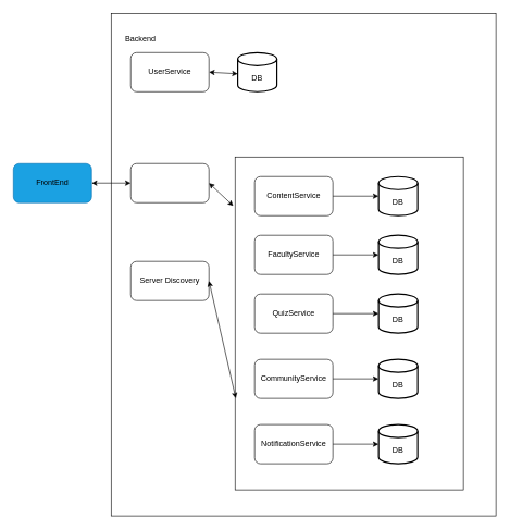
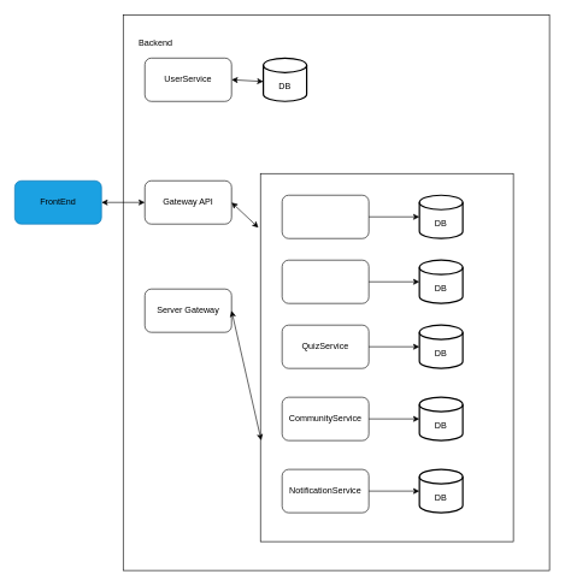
  <mxCell id="0" />
  <mxCell id="1" parent="0" />
  <mxCell id="2" value="" style="rounded=0;whiteSpace=wrap;html=1;" vertex="1" parent="1"><mxGeometry x="170" y="20" width="590" height="770" as="geometry" /></mxCell>
  <mxCell id="3" value="" style="group" vertex="1" connectable="0" parent="1"><mxGeometry x="20" y="240" width="120" height="80" as="geometry" /></mxCell>
  <mxCell id="4" value="" style="rounded=1;whiteSpace=wrap;html=1;fillColor=#1ba1e2;fontColor=#ffffff;strokeColor=#006EAF;" vertex="1" parent="3"><mxGeometry y="10" width="120" height="60" as="geometry" /></mxCell>
  <mxCell id="5" value="FrontEnd" style="text;html=1;align=center;verticalAlign=middle;whiteSpace=wrap;rounded=0;" vertex="1" parent="3"><mxGeometry x="5" width="110" height="80" as="geometry" /></mxCell>
  <mxCell id="6" value="" style="endArrow=classic;startArrow=classic;html=1;rounded=0;exitX=1;exitY=0.5;exitDx=0;exitDy=0;entryX=0;entryY=0.5;entryDx=0;entryDy=0;" edge="1" parent="1" source="4" target="8"><mxGeometry width="50" height="50" relative="1" as="geometry"><mxPoint x="400" y="340" as="sourcePoint" /><mxPoint x="450" y="290" as="targetPoint" /></mxGeometry></mxCell>
  <mxCell id="7" value="Backend" style="text;html=1;align=center;verticalAlign=middle;whiteSpace=wrap;rounded=0;" vertex="1" parent="1"><mxGeometry x="180" y="30" width="70" height="60" as="geometry" /></mxCell>
  <mxCell id="8" value="" style="rounded=1;whiteSpace=wrap;html=1;" vertex="1" parent="1"><mxGeometry x="200" y="250" width="120" height="60" as="geometry" /></mxCell>
+ <mxCell id="9" value="Gateway API" style="text;html=1;align=center;verticalAlign=middle;whiteSpace=wrap;rounded=0;" vertex="1" parent="1"><mxGeometry x="215" y="250" width="90" height="60" as="geometry" /></mxCell>
  <mxCell id="10" value="" style="group" vertex="1" connectable="0" parent="1"><mxGeometry x="364" y="80" width="60" height="60" as="geometry" /></mxCell>
  <mxCell id="11" value="" style="strokeWidth=2;html=1;shape=mxgraph.flowchart.database;whiteSpace=wrap;" vertex="1" parent="10"><mxGeometry width="60" height="60" as="geometry" /></mxCell>
  <mxCell id="12" value="DB" style="text;html=1;align=center;verticalAlign=middle;whiteSpace=wrap;rounded=0;" vertex="1" parent="10"><mxGeometry y="25" width="60" height="30" as="geometry" /></mxCell>
  <mxCell id="13" value="" style="group" vertex="1" connectable="0" parent="1"><mxGeometry x="200" y="80" width="120" height="60" as="geometry" /></mxCell>
  <mxCell id="14" value="" style="rounded=1;whiteSpace=wrap;html=1;" vertex="1" parent="13"><mxGeometry width="120" height="60" as="geometry" /></mxCell>
  <mxCell id="15" value="UserService" style="text;html=1;align=center;verticalAlign=middle;whiteSpace=wrap;rounded=0;" vertex="1" parent="13"><mxGeometry x="30" width="60" height="60" as="geometry" /></mxCell>
  <mxCell id="16" value="" style="endArrow=classic;startArrow=classic;html=1;rounded=0;exitX=1;exitY=0.5;exitDx=0;exitDy=0;entryX=0;entryY=0.25;entryDx=0;entryDy=0;" edge="1" parent="1" source="14" target="12"><mxGeometry width="50" height="50" relative="1" as="geometry"><mxPoint x="320" y="190" as="sourcePoint" /><mxPoint x="350" y="120" as="targetPoint" /></mxGeometry></mxCell>
  <mxCell id="17" value="" style="group" vertex="1" connectable="0" parent="1"><mxGeometry x="200" y="400" width="120" height="60" as="geometry" /></mxCell>
  <mxCell id="18" value="" style="rounded=1;whiteSpace=wrap;html=1;" vertex="1" parent="17"><mxGeometry width="120" height="60" as="geometry" /></mxCell>
- <mxCell id="19" value="Server Discovery" style="text;html=1;align=center;verticalAlign=middle;whiteSpace=wrap;rounded=0;" vertex="1" parent="17"><mxGeometry x="5" width="110" height="60" as="geometry" /></mxCell>
+ <mxCell id="19" value="Server Gateway" style="text;html=1;align=center;verticalAlign=middle;whiteSpace=wrap;rounded=0;" vertex="1" parent="17"><mxGeometry x="5" width="110" height="60" as="geometry" /></mxCell>
  <mxCell id="20" value="" style="rounded=0;whiteSpace=wrap;html=1;" vertex="1" parent="1"><mxGeometry x="360" y="240" width="350" height="510" as="geometry" /></mxCell>
  <mxCell id="21" value="" style="endArrow=classic;startArrow=classic;html=1;rounded=0;exitX=1;exitY=0.5;exitDx=0;exitDy=0;entryX=-0.008;entryY=0.147;entryDx=0;entryDy=0;entryPerimeter=0;" edge="1" parent="1" source="8" target="20"><mxGeometry width="50" height="50" relative="1" as="geometry"><mxPoint x="320" y="320" as="sourcePoint" /><mxPoint x="370" y="270" as="targetPoint" /></mxGeometry></mxCell>
  <mxCell id="22" value="" style="endArrow=classic;startArrow=classic;html=1;rounded=0;exitX=1;exitY=0.5;exitDx=0;exitDy=0;entryX=0.003;entryY=0.725;entryDx=0;entryDy=0;entryPerimeter=0;" edge="1" parent="1" source="18" target="20"><mxGeometry width="50" height="50" relative="1" as="geometry"><mxPoint x="320" y="460" as="sourcePoint" /><mxPoint x="370" y="410" as="targetPoint" /></mxGeometry></mxCell>
  <mxCell id="23" value="" style="group" vertex="1" connectable="0" parent="1"><mxGeometry x="390" y="270" width="250" height="70" as="geometry" /></mxCell>
  <mxCell id="24" value="" style="rounded=1;whiteSpace=wrap;html=1;" vertex="1" parent="23"><mxGeometry width="120" height="60" as="geometry" /></mxCell>
  <mxCell id="25" value="" style="group" vertex="1" connectable="0" parent="23"><mxGeometry x="190" width="60" height="60" as="geometry" /></mxCell>
  <mxCell id="26" value="" style="strokeWidth=2;html=1;shape=mxgraph.flowchart.database;whiteSpace=wrap;" vertex="1" parent="25"><mxGeometry width="60" height="60" as="geometry" /></mxCell>
  <mxCell id="27" value="DB" style="text;html=1;align=center;verticalAlign=middle;whiteSpace=wrap;rounded=0;" vertex="1" parent="25"><mxGeometry y="25" width="60" height="30" as="geometry" /></mxCell>
  <mxCell id="28" value="" style="endArrow=classic;html=1;rounded=0;exitX=1;exitY=0.5;exitDx=0;exitDy=0;" edge="1" parent="23" source="24"><mxGeometry width="50" height="50" relative="1" as="geometry"><mxPoint x="130" y="60" as="sourcePoint" /><mxPoint x="190" y="30" as="targetPoint" /></mxGeometry></mxCell>
- <mxCell id="29" value="ContentService" style="text;html=1;align=center;verticalAlign=middle;whiteSpace=wrap;rounded=0;" vertex="1" parent="23"><mxGeometry x="5" width="110" height="60" as="geometry" /></mxCell>
  <mxCell id="30" value="" style="group" vertex="1" connectable="0" parent="1"><mxGeometry x="390" y="360" width="250" height="60" as="geometry" /></mxCell>
  <mxCell id="31" value="" style="rounded=1;whiteSpace=wrap;html=1;" vertex="1" parent="30"><mxGeometry width="120" height="60" as="geometry" /></mxCell>
  <mxCell id="32" value="" style="group" vertex="1" connectable="0" parent="30"><mxGeometry x="190" width="60" height="60" as="geometry" /></mxCell>
  <mxCell id="33" value="" style="strokeWidth=2;html=1;shape=mxgraph.flowchart.database;whiteSpace=wrap;" vertex="1" parent="32"><mxGeometry width="60" height="60" as="geometry" /></mxCell>
  <mxCell id="34" value="DB" style="text;html=1;align=center;verticalAlign=middle;whiteSpace=wrap;rounded=0;" vertex="1" parent="32"><mxGeometry y="25" width="60" height="30" as="geometry" /></mxCell>
  <mxCell id="35" value="" style="endArrow=classic;html=1;rounded=0;exitX=1;exitY=0.5;exitDx=0;exitDy=0;" edge="1" parent="30" source="31"><mxGeometry width="50" height="50" relative="1" as="geometry"><mxPoint x="130" y="60" as="sourcePoint" /><mxPoint x="190" y="30" as="targetPoint" /></mxGeometry></mxCell>
- <mxCell id="36" value="FacultyService" style="text;html=1;align=center;verticalAlign=middle;whiteSpace=wrap;rounded=0;" vertex="1" parent="30"><mxGeometry x="5" width="110" height="60" as="geometry" /></mxCell>
  <mxCell id="37" value="" style="group" vertex="1" connectable="0" parent="1"><mxGeometry x="390" y="450" width="250" height="60" as="geometry" /></mxCell>
  <mxCell id="38" value="" style="rounded=1;whiteSpace=wrap;html=1;" vertex="1" parent="37"><mxGeometry width="120" height="60" as="geometry" /></mxCell>
  <mxCell id="39" value="" style="group" vertex="1" connectable="0" parent="37"><mxGeometry x="190" width="60" height="60" as="geometry" /></mxCell>
  <mxCell id="40" value="" style="strokeWidth=2;html=1;shape=mxgraph.flowchart.database;whiteSpace=wrap;" vertex="1" parent="39"><mxGeometry width="60" height="60" as="geometry" /></mxCell>
  <mxCell id="41" value="DB" style="text;html=1;align=center;verticalAlign=middle;whiteSpace=wrap;rounded=0;" vertex="1" parent="39"><mxGeometry y="25" width="60" height="30" as="geometry" /></mxCell>
  <mxCell id="42" value="" style="endArrow=classic;html=1;rounded=0;exitX=1;exitY=0.5;exitDx=0;exitDy=0;" edge="1" parent="37" source="38"><mxGeometry width="50" height="50" relative="1" as="geometry"><mxPoint x="130" y="60" as="sourcePoint" /><mxPoint x="190" y="30" as="targetPoint" /></mxGeometry></mxCell>
  <mxCell id="43" value="QuizService" style="text;html=1;align=center;verticalAlign=middle;whiteSpace=wrap;rounded=0;" vertex="1" parent="37"><mxGeometry x="10" width="100" height="60" as="geometry" /></mxCell>
  <mxCell id="44" value="" style="group" vertex="1" connectable="0" parent="1"><mxGeometry x="390" y="550" width="250" height="60" as="geometry" /></mxCell>
  <mxCell id="45" value="" style="rounded=1;whiteSpace=wrap;html=1;" vertex="1" parent="44"><mxGeometry width="120" height="60" as="geometry" /></mxCell>
  <mxCell id="46" value="" style="group" vertex="1" connectable="0" parent="44"><mxGeometry x="190" width="60" height="60" as="geometry" /></mxCell>
  <mxCell id="47" value="" style="strokeWidth=2;html=1;shape=mxgraph.flowchart.database;whiteSpace=wrap;" vertex="1" parent="46"><mxGeometry width="60" height="60" as="geometry" /></mxCell>
  <mxCell id="48" value="DB" style="text;html=1;align=center;verticalAlign=middle;whiteSpace=wrap;rounded=0;" vertex="1" parent="46"><mxGeometry y="25" width="60" height="30" as="geometry" /></mxCell>
  <mxCell id="49" value="" style="endArrow=classic;html=1;rounded=0;exitX=1;exitY=0.5;exitDx=0;exitDy=0;" edge="1" parent="44" source="45"><mxGeometry width="50" height="50" relative="1" as="geometry"><mxPoint x="130" y="60" as="sourcePoint" /><mxPoint x="190" y="30" as="targetPoint" /></mxGeometry></mxCell>
  <mxCell id="50" value="CommunityService" style="text;html=1;align=center;verticalAlign=middle;whiteSpace=wrap;rounded=0;" vertex="1" parent="44"><mxGeometry width="120" height="60" as="geometry" /></mxCell>
  <mxCell id="51" value="" style="group" vertex="1" connectable="0" parent="1"><mxGeometry x="390" y="650" width="250" height="60" as="geometry" /></mxCell>
  <mxCell id="52" value="" style="rounded=1;whiteSpace=wrap;html=1;" vertex="1" parent="51"><mxGeometry width="120" height="60" as="geometry" /></mxCell>
  <mxCell id="53" value="" style="group" vertex="1" connectable="0" parent="51"><mxGeometry x="190" width="60" height="60" as="geometry" /></mxCell>
  <mxCell id="54" value="" style="strokeWidth=2;html=1;shape=mxgraph.flowchart.database;whiteSpace=wrap;" vertex="1" parent="53"><mxGeometry width="60" height="60" as="geometry" /></mxCell>
  <mxCell id="55" value="DB" style="text;html=1;align=center;verticalAlign=middle;whiteSpace=wrap;rounded=0;" vertex="1" parent="53"><mxGeometry y="25" width="60" height="30" as="geometry" /></mxCell>
  <mxCell id="56" value="" style="endArrow=classic;html=1;rounded=0;exitX=1;exitY=0.5;exitDx=0;exitDy=0;" edge="1" parent="51" source="52"><mxGeometry width="50" height="50" relative="1" as="geometry"><mxPoint x="130" y="60" as="sourcePoint" /><mxPoint x="190" y="30" as="targetPoint" /></mxGeometry></mxCell>
  <mxCell id="57" value="NotificationService" style="text;html=1;align=center;verticalAlign=middle;whiteSpace=wrap;rounded=0;" vertex="1" parent="51"><mxGeometry width="120" height="60" as="geometry" /></mxCell>
